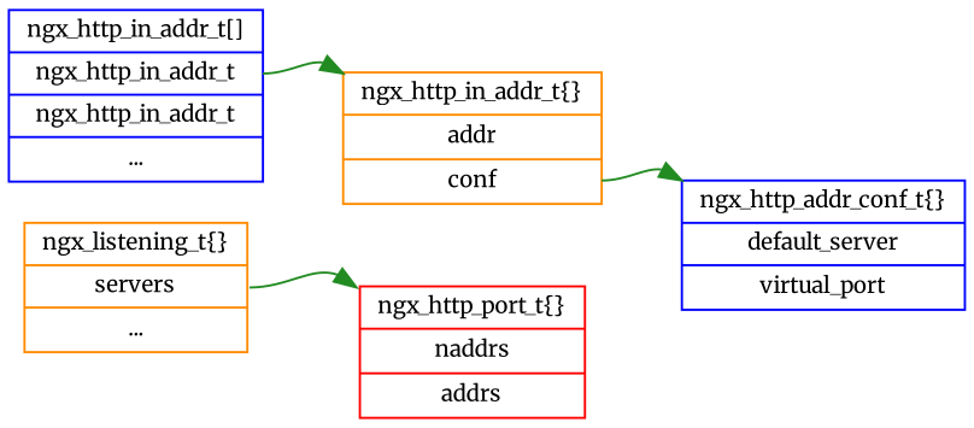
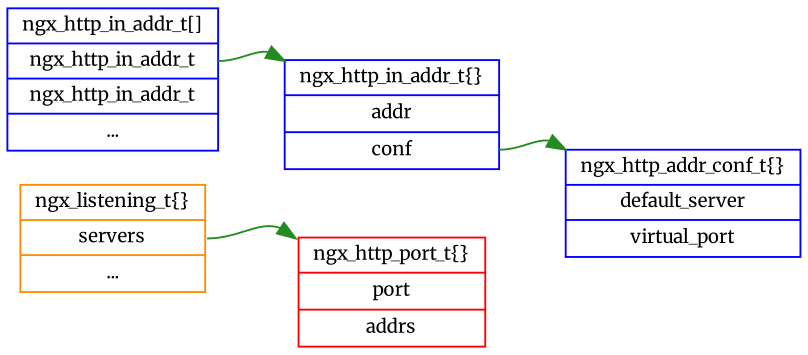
  digraph {
    fontname=Merriweather
    rankdir=LR
    node [color=darkorange fontname=Merriweather fontsize=10 shape=record]
    edge [color=forestgreen fontname=Merriweather fontsize=10 headport="head:nw"]
    n1 [label="ngx_listening_t\{\}|<servers>servers|..."]
-   n2 [color=red label="<head>ngx_http_port_t\{\}|naddrs|<addrs>addrs"]
+   n2 [color=red label="<head>ngx_http_port_t\{\}|port|<addrs>addrs"]
    n3 [color=blue label="<head>ngx_http_in_addr_t\[\]|<n1>ngx_http_in_addr_t|<n2>ngx_http_in_addr_t|..."]
-   n4 [label="<head>ngx_http_in_addr_t\{\}|addr|<conf>conf"]
+   n4 [color=blue label="<head>ngx_http_in_addr_t\{\}|addr|<conf>conf"]
    n5 [color=blue label="<head>ngx_http_addr_conf_t\{\}|<default_server>default_server|<vn>virtual_port"]
    n1 -> n2 [tailport=servers]
    n3 -> n4 [tailport=n1]
    n4 -> n5 [tailport=conf]
  }
